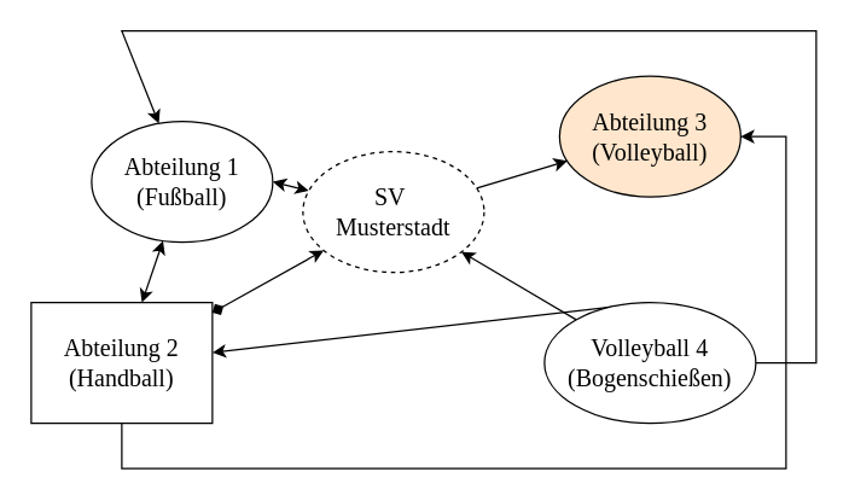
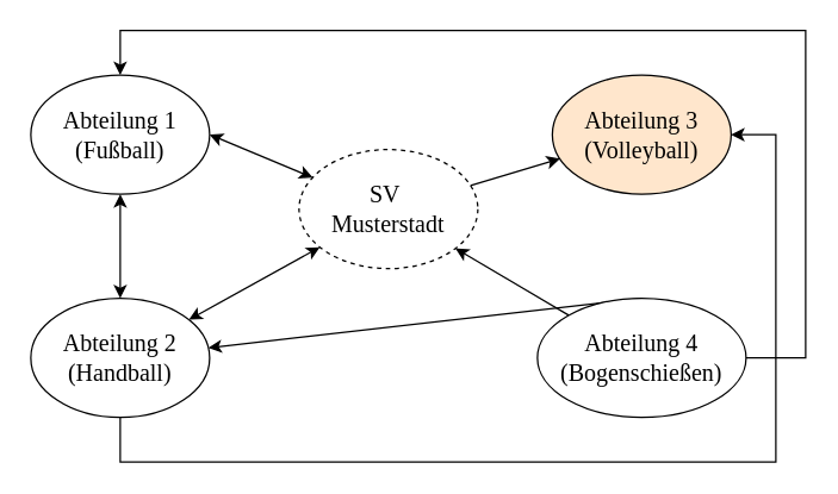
  <mxCell id="0" />
  <mxCell id="1" parent="0" />
  <mxCell id="2" value="Abteilung 3&lt;br&gt;(Volleyball)" style="ellipse;whiteSpace=wrap;html=1;fontFamily=Alegreya;fontSize=16;fillColor=#ffe6cc;" parent="1" vertex="1"><mxGeometry x="370" y="50" width="120" height="80" as="geometry" /></mxCell>
  <mxCell id="3" value="SV&amp;nbsp;&lt;br&gt;Musterstadt" style="ellipse;whiteSpace=wrap;html=1;fontFamily=Alegreya;fontSize=16;dashed=1;" parent="1" vertex="1"><mxGeometry x="200" y="100" width="120" height="80" as="geometry" /></mxCell>
- <mxCell id="4" value="Abteilung 2&lt;br&gt;(Handball)" style="whiteSpace=wrap;html=1;fontFamily=Alegreya;fontSize=16;rounded=0;" parent="1" vertex="1"><mxGeometry x="20" y="200" width="120" height="80" as="geometry" /></mxCell>
- <mxCell id="5" value="Abteilung 1&lt;br&gt;(Fußball)" style="ellipse;whiteSpace=wrap;html=1;fontFamily=Alegreya;fontSize=16;" parent="1" vertex="1"><mxGeometry x="60" y="80" width="120" height="80" as="geometry" /></mxCell>
+ <mxCell id="4" value="Abteilung 2&lt;br&gt;(Handball)" style="ellipse;whiteSpace=wrap;html=1;fontFamily=Alegreya;fontSize=16;" parent="1" vertex="1"><mxGeometry x="20" y="200" width="120" height="80" as="geometry" /></mxCell>
+ <mxCell id="5" value="Abteilung 1&lt;br&gt;(Fußball)" style="ellipse;whiteSpace=wrap;html=1;fontFamily=Alegreya;fontSize=16;" parent="1" vertex="1"><mxGeometry x="20" y="50" width="120" height="80" as="geometry" /></mxCell>
  <mxCell id="6" value="" style="endArrow=classic;html=1;rounded=0;startArrow=classic;startFill=1;endFill=1;entryX=1;entryY=0.5;entryDx=0;entryDy=0;" parent="1" source="3" target="5" edge="1"><mxGeometry width="50" height="50" relative="1" as="geometry"><mxPoint x="372.145" y="260.601" as="sourcePoint" /><mxPoint x="340" y="320" as="targetPoint" /></mxGeometry></mxCell>
  <mxCell id="7" value="" style="endArrow=classic;html=1;rounded=0;" edge="1" parent="1" source="4" target="2"><mxGeometry width="50" height="50" relative="1" as="geometry"><mxPoint x="540" y="520" as="sourcePoint" /><mxPoint x="340" y="520" as="targetPoint" /><Array as="points"><mxPoint x="80" y="310" /><mxPoint x="520" y="310" /><mxPoint x="520" y="90" /></Array></mxGeometry></mxCell>
- <mxCell id="8" value="" style="endArrow=diamond;html=1;rounded=0;startArrow=classic;startFill=1;" edge="1" parent="1" source="3" target="4"><mxGeometry width="50" height="50" relative="1" as="geometry"><mxPoint x="550" y="530" as="sourcePoint" /><mxPoint x="350" y="530" as="targetPoint" /></mxGeometry></mxCell>
+ <mxCell id="8" value="" style="endArrow=classic;html=1;rounded=0;startArrow=classic;startFill=1;" edge="1" parent="1" source="3" target="4"><mxGeometry width="50" height="50" relative="1" as="geometry"><mxPoint x="550" y="530" as="sourcePoint" /><mxPoint x="350" y="530" as="targetPoint" /></mxGeometry></mxCell>
  <mxCell id="9" value="" style="endArrow=classic;html=1;rounded=0;startArrow=classic;startFill=1;" edge="1" parent="1" source="5" target="4"><mxGeometry width="50" height="50" relative="1" as="geometry"><mxPoint x="560" y="540" as="sourcePoint" /><mxPoint x="360" y="540" as="targetPoint" /></mxGeometry></mxCell>
  <mxCell id="10" value="" style="endArrow=classic;html=1;rounded=0;" edge="1" parent="1" source="3" target="2"><mxGeometry width="50" height="50" relative="1" as="geometry"><mxPoint x="550" y="530" as="sourcePoint" /><mxPoint x="350" y="530" as="targetPoint" /></mxGeometry></mxCell>
  <mxCell id="11" style="edgeStyle=none;html=1;exitX=0.5;exitY=0;exitDx=0;exitDy=0;startArrow=none;startFill=0;endArrow=classic;endFill=1;" edge="1" parent="1" source="12" target="4"><mxGeometry relative="1" as="geometry" /></mxCell>
- <mxCell id="12" value="Volleyball 4&lt;br&gt;(Bogenschießen)" style="ellipse;whiteSpace=wrap;html=1;fontFamily=Alegreya;fontSize=16;" vertex="1" parent="1"><mxGeometry x="360" y="200" width="140" height="80" as="geometry" /></mxCell>
+ <mxCell id="12" value="Abteilung 4&lt;br&gt;(Bogenschießen)" style="ellipse;whiteSpace=wrap;html=1;fontFamily=Alegreya;fontSize=16;" vertex="1" parent="1"><mxGeometry x="360" y="200" width="140" height="80" as="geometry" /></mxCell>
  <mxCell id="13" value="" style="endArrow=classic;html=1;rounded=0;" edge="1" parent="1" source="12" target="3"><mxGeometry width="50" height="50" relative="1" as="geometry"><mxPoint x="9.864" y="129.456" as="sourcePoint" /><mxPoint x="50.136" y="290.544" as="targetPoint" /></mxGeometry></mxCell>
  <mxCell id="14" value="" style="endArrow=none;html=1;rounded=0;endFill=0;startArrow=classic;startFill=1;" edge="1" parent="1" source="5" target="12"><mxGeometry width="50" height="50" relative="1" as="geometry"><mxPoint x="640" y="260" as="sourcePoint" /><mxPoint x="60.136" y="300.544" as="targetPoint" /><Array as="points"><mxPoint x="80" y="20" /><mxPoint x="540" y="20" /><mxPoint x="540" y="240" /></Array></mxGeometry></mxCell>
